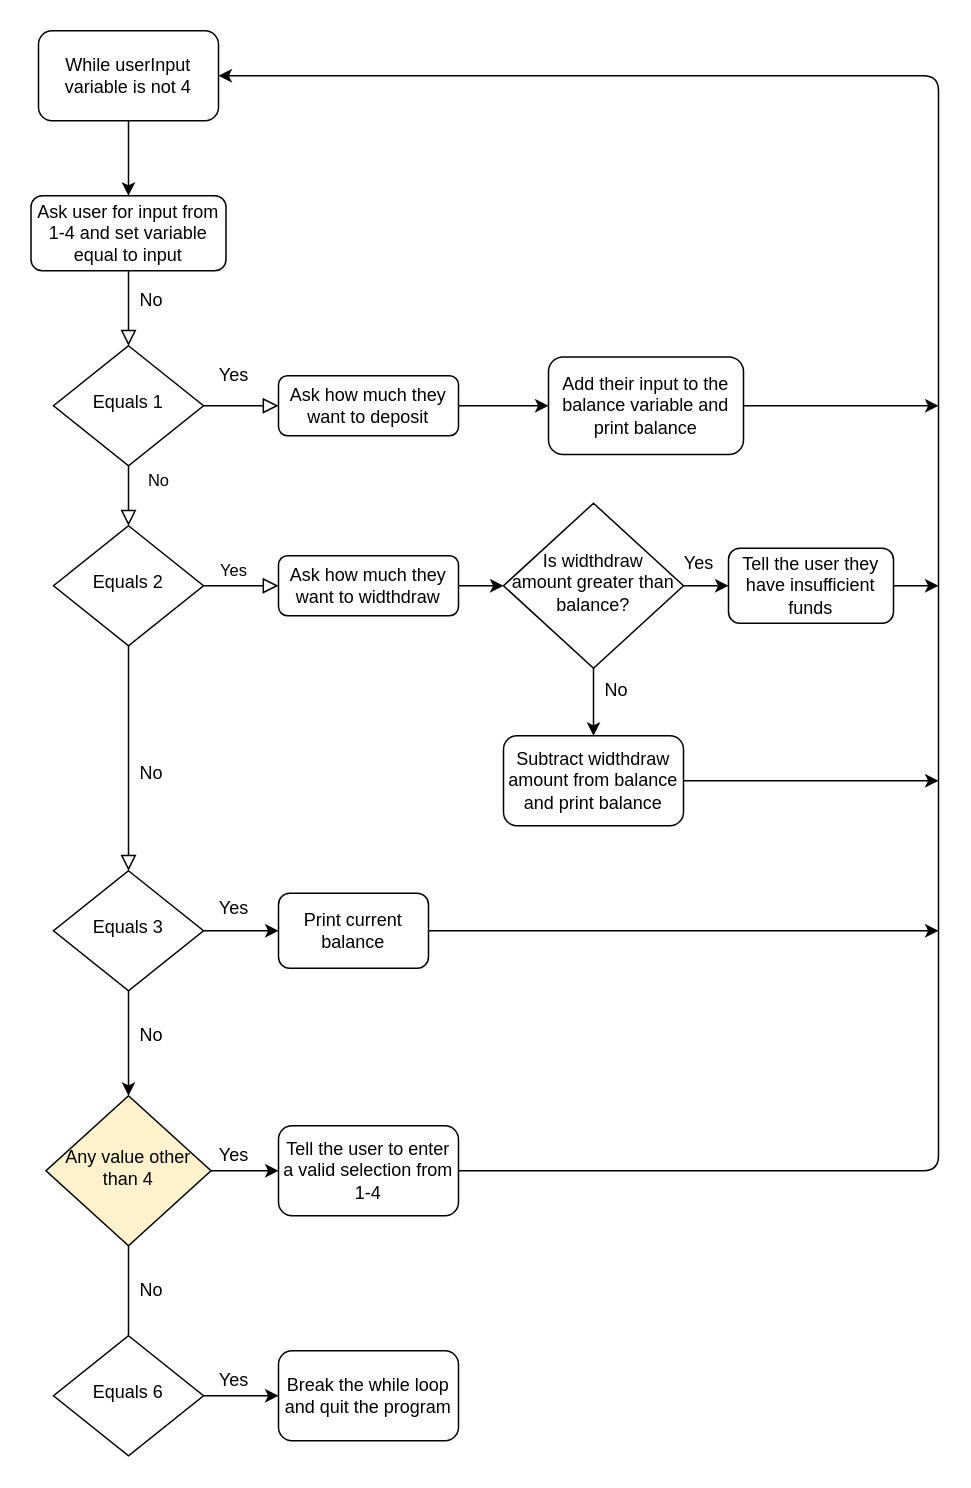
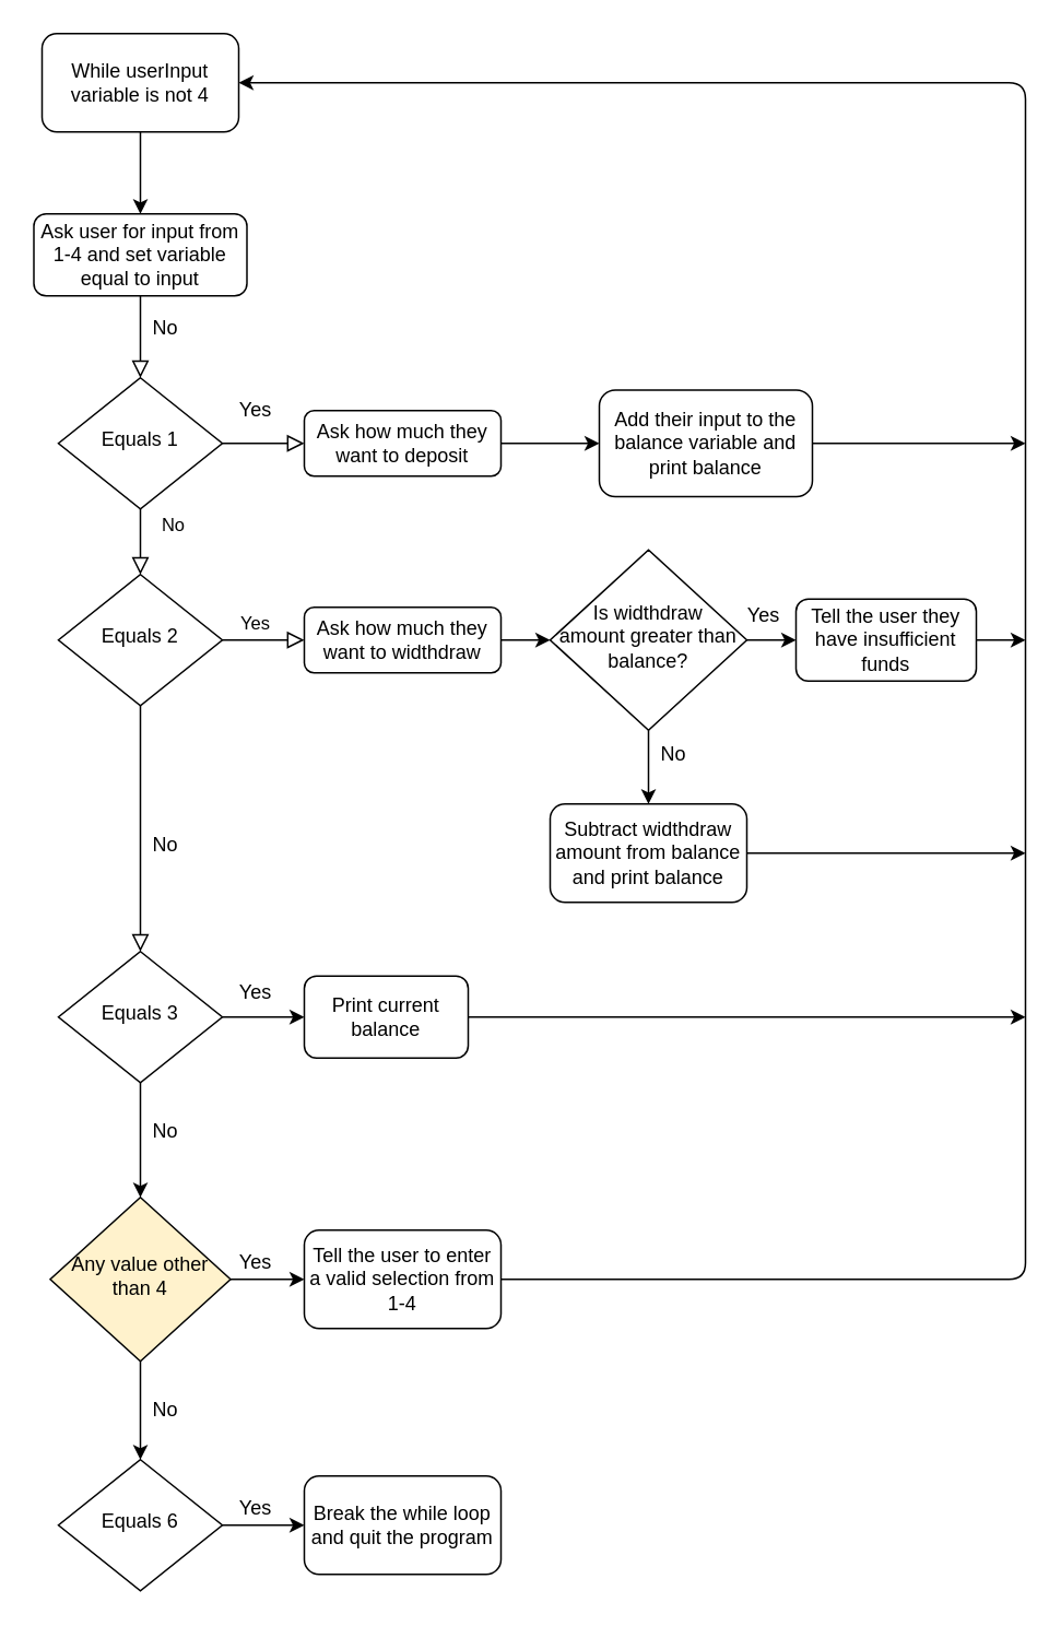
  <mxCell id="0" />
  <mxCell id="1" parent="0" />
  <mxCell id="2" value="" style="rounded=0;html=1;jettySize=auto;orthogonalLoop=1;fontSize=11;endArrow=block;endFill=0;endSize=8;strokeWidth=1;shadow=0;labelBackgroundColor=none;edgeStyle=orthogonalEdgeStyle;" parent="1" source="3" target="6" edge="1"><mxGeometry relative="1" as="geometry" /></mxCell>
  <mxCell id="3" value="Ask user for input from 1-4 and set variable equal to input" style="rounded=1;whiteSpace=wrap;html=1;fontSize=12;glass=0;strokeWidth=1;shadow=0;" parent="1" vertex="1"><mxGeometry x="20" y="130" width="130" height="50" as="geometry" /></mxCell>
  <mxCell id="4" value="Yes" style="rounded=0;html=1;jettySize=auto;orthogonalLoop=1;fontSize=11;endArrow=block;endFill=0;endSize=8;strokeWidth=1;shadow=0;labelBackgroundColor=none;edgeStyle=orthogonalEdgeStyle;" parent="1" source="6" target="9" edge="1"><mxGeometry x="1" y="76" relative="1" as="geometry"><mxPoint x="-6" y="30" as="offset" /></mxGeometry></mxCell>
  <mxCell id="5" value="" style="edgeStyle=orthogonalEdgeStyle;rounded=0;html=1;jettySize=auto;orthogonalLoop=1;fontSize=11;endArrow=block;endFill=0;endSize=8;strokeWidth=1;shadow=0;labelBackgroundColor=none;" parent="1" source="6" target="7" edge="1"><mxGeometry x="0.2" y="30" relative="1" as="geometry"><mxPoint as="offset" /></mxGeometry></mxCell>
  <mxCell id="6" value="Equals 1" style="rhombus;whiteSpace=wrap;html=1;shadow=0;fontFamily=Helvetica;fontSize=12;align=center;strokeWidth=1;spacing=6;spacingTop=-4;" parent="1" vertex="1"><mxGeometry x="35" y="230" width="100" height="80" as="geometry" /></mxCell>
  <mxCell id="7" value="Ask how much they want to deposit" style="rounded=1;whiteSpace=wrap;html=1;fontSize=12;glass=0;strokeWidth=1;shadow=0;" parent="1" vertex="1"><mxGeometry x="185" y="250" width="120" height="40" as="geometry" /></mxCell>
  <mxCell id="8" value="No" style="rounded=0;html=1;jettySize=auto;orthogonalLoop=1;fontSize=11;endArrow=block;endFill=0;endSize=8;strokeWidth=1;shadow=0;labelBackgroundColor=none;edgeStyle=orthogonalEdgeStyle;entryX=0.5;entryY=0;entryDx=0;entryDy=0;" parent="1" source="9" target="30" edge="1"><mxGeometry x="-1" y="112" relative="1" as="geometry"><mxPoint x="-92" y="-110" as="offset" /><mxPoint x="85" y="490" as="targetPoint" /></mxGeometry></mxCell>
  <mxCell id="9" value="Equals 2" style="rhombus;whiteSpace=wrap;html=1;shadow=0;fontFamily=Helvetica;fontSize=12;align=center;strokeWidth=1;spacing=6;spacingTop=-4;" parent="1" vertex="1"><mxGeometry x="35" y="350" width="100" height="80" as="geometry" /></mxCell>
  <mxCell id="10" value="Ask how much they want to widthdraw" style="rounded=1;whiteSpace=wrap;html=1;fontSize=12;glass=0;strokeWidth=1;shadow=0;" parent="1" vertex="1"><mxGeometry x="185" y="370" width="120" height="40" as="geometry" /></mxCell>
  <mxCell id="11" value="" style="endArrow=classic;html=1;exitX=1;exitY=0.5;exitDx=0;exitDy=0;entryX=0;entryY=0.5;entryDx=0;entryDy=0;" edge="1" parent="1" source="7" target="12"><mxGeometry width="50" height="50" relative="1" as="geometry"><mxPoint x="115" y="320" as="sourcePoint" /><mxPoint x="365" y="270" as="targetPoint" /></mxGeometry></mxCell>
  <mxCell id="12" value="Add their input to the balance variable and print balance" style="rounded=1;whiteSpace=wrap;html=1;" vertex="1" parent="1"><mxGeometry x="365" y="237.5" width="130" height="65" as="geometry" /></mxCell>
  <mxCell id="13" value="While userInput variable is not 4" style="rounded=1;whiteSpace=wrap;html=1;" vertex="1" parent="1"><mxGeometry x="25" y="20" width="120" height="60" as="geometry" /></mxCell>
  <mxCell id="14" value="" style="endArrow=classic;html=1;exitX=0.5;exitY=1;exitDx=0;exitDy=0;entryX=0.5;entryY=0;entryDx=0;entryDy=0;" edge="1" parent="1" source="13" target="3"><mxGeometry width="50" height="50" relative="1" as="geometry"><mxPoint x="105" y="90" as="sourcePoint" /><mxPoint x="155" y="40" as="targetPoint" /></mxGeometry></mxCell>
  <mxCell id="15" value="" style="endArrow=classic;html=1;exitX=1;exitY=0.5;exitDx=0;exitDy=0;" edge="1" parent="1" source="12"><mxGeometry width="50" height="50" relative="1" as="geometry"><mxPoint x="415" y="190" as="sourcePoint" /><mxPoint x="625" y="270" as="targetPoint" /></mxGeometry></mxCell>
  <mxCell id="16" value="" style="endArrow=classic;html=1;entryX=1;entryY=0.5;entryDx=0;entryDy=0;exitX=1;exitY=0.5;exitDx=0;exitDy=0;" edge="1" parent="1" source="39" target="13"><mxGeometry width="50" height="50" relative="1" as="geometry"><mxPoint x="625" y="670" as="sourcePoint" /><mxPoint x="195" y="200" as="targetPoint" /><Array as="points"><mxPoint x="625" y="780" /><mxPoint x="625" y="50" /></Array></mxGeometry></mxCell>
  <mxCell id="17" value="No" style="text;html=1;align=center;verticalAlign=middle;resizable=0;points=[];autosize=1;" vertex="1" parent="1"><mxGeometry x="85" y="190" width="30" height="20" as="geometry" /></mxCell>
  <mxCell id="18" value="Yes" style="text;html=1;align=center;verticalAlign=middle;resizable=0;points=[];autosize=1;" vertex="1" parent="1"><mxGeometry x="135" y="240" width="40" height="20" as="geometry" /></mxCell>
  <mxCell id="19" value="" style="edgeStyle=orthogonalEdgeStyle;rounded=0;html=1;jettySize=auto;orthogonalLoop=1;fontSize=11;endArrow=block;endFill=0;endSize=8;strokeWidth=1;shadow=0;labelBackgroundColor=none;exitX=1;exitY=0.5;exitDx=0;exitDy=0;" edge="1" parent="1" source="9"><mxGeometry x="0.2" y="30" relative="1" as="geometry"><mxPoint as="offset" /><mxPoint x="145" y="280" as="sourcePoint" /><mxPoint x="185" y="390" as="targetPoint" /></mxGeometry></mxCell>
  <mxCell id="20" value="Is widthdraw amount greater than balance?" style="rhombus;whiteSpace=wrap;html=1;shadow=0;fontFamily=Helvetica;fontSize=12;align=center;strokeWidth=1;spacing=6;spacingTop=-4;" vertex="1" parent="1"><mxGeometry x="335" y="335" width="120" height="110" as="geometry" /></mxCell>
  <mxCell id="21" value="" style="endArrow=classic;html=1;exitX=1;exitY=0.5;exitDx=0;exitDy=0;entryX=0;entryY=0.5;entryDx=0;entryDy=0;" edge="1" parent="1" source="10" target="20"><mxGeometry width="50" height="50" relative="1" as="geometry"><mxPoint x="145" y="410" as="sourcePoint" /><mxPoint x="195" y="360" as="targetPoint" /></mxGeometry></mxCell>
  <mxCell id="22" value="Tell the user they have insufficient funds" style="rounded=1;whiteSpace=wrap;html=1;" vertex="1" parent="1"><mxGeometry x="485" y="365" width="110" height="50" as="geometry" /></mxCell>
  <mxCell id="23" value="" style="endArrow=classic;html=1;exitX=1;exitY=0.5;exitDx=0;exitDy=0;entryX=0;entryY=0.5;entryDx=0;entryDy=0;" edge="1" parent="1" source="20" target="22"><mxGeometry width="50" height="50" relative="1" as="geometry"><mxPoint x="375" y="320" as="sourcePoint" /><mxPoint x="425" y="270" as="targetPoint" /></mxGeometry></mxCell>
  <mxCell id="24" value="Yes" style="text;html=1;align=center;verticalAlign=middle;resizable=0;points=[];autosize=1;" vertex="1" parent="1"><mxGeometry x="445" y="365" width="40" height="20" as="geometry" /></mxCell>
  <mxCell id="25" value="" style="endArrow=classic;html=1;exitX=0.5;exitY=1;exitDx=0;exitDy=0;" edge="1" parent="1" source="20"><mxGeometry width="50" height="50" relative="1" as="geometry"><mxPoint x="375" y="390" as="sourcePoint" /><mxPoint x="395" y="490" as="targetPoint" /></mxGeometry></mxCell>
  <mxCell id="26" value="" style="endArrow=classic;html=1;exitX=1;exitY=0.5;exitDx=0;exitDy=0;" edge="1" parent="1" source="22"><mxGeometry width="50" height="50" relative="1" as="geometry"><mxPoint x="375" y="390" as="sourcePoint" /><mxPoint x="625" y="390" as="targetPoint" /></mxGeometry></mxCell>
  <mxCell id="27" value="Subtract widthdraw amount from balance and print balance" style="rounded=1;whiteSpace=wrap;html=1;" vertex="1" parent="1"><mxGeometry x="335" y="490" width="120" height="60" as="geometry" /></mxCell>
  <mxCell id="28" value="No" style="text;html=1;align=center;verticalAlign=middle;resizable=0;points=[];autosize=1;" vertex="1" parent="1"><mxGeometry x="395" y="450" width="30" height="20" as="geometry" /></mxCell>
  <mxCell id="29" value="" style="endArrow=classic;html=1;exitX=1;exitY=0.5;exitDx=0;exitDy=0;" edge="1" parent="1" source="27"><mxGeometry width="50" height="50" relative="1" as="geometry"><mxPoint x="375" y="450" as="sourcePoint" /><mxPoint x="625" y="520" as="targetPoint" /></mxGeometry></mxCell>
  <mxCell id="30" value="Equals 3" style="rhombus;whiteSpace=wrap;html=1;shadow=0;fontFamily=Helvetica;fontSize=12;align=center;strokeWidth=1;spacing=6;spacingTop=-4;" vertex="1" parent="1"><mxGeometry x="35" y="580" width="100" height="80" as="geometry" /></mxCell>
  <mxCell id="31" value="No" style="text;html=1;align=center;verticalAlign=middle;resizable=0;points=[];autosize=1;" vertex="1" parent="1"><mxGeometry x="85" y="505" width="30" height="20" as="geometry" /></mxCell>
  <mxCell id="32" value="Print current balance" style="rounded=1;whiteSpace=wrap;html=1;" vertex="1" parent="1"><mxGeometry x="185" y="595" width="100" height="50" as="geometry" /></mxCell>
  <mxCell id="33" value="" style="endArrow=classic;html=1;exitX=1;exitY=0.5;exitDx=0;exitDy=0;entryX=0;entryY=0.5;entryDx=0;entryDy=0;" edge="1" parent="1" source="30" target="32"><mxGeometry width="50" height="50" relative="1" as="geometry"><mxPoint x="375" y="650" as="sourcePoint" /><mxPoint x="425" y="600" as="targetPoint" /></mxGeometry></mxCell>
  <mxCell id="34" value="Yes" style="text;html=1;align=center;verticalAlign=middle;resizable=0;points=[];autosize=1;" vertex="1" parent="1"><mxGeometry x="135" y="595" width="40" height="20" as="geometry" /></mxCell>
  <mxCell id="35" value="" style="endArrow=classic;html=1;exitX=1;exitY=0.5;exitDx=0;exitDy=0;" edge="1" parent="1" source="32"><mxGeometry width="50" height="50" relative="1" as="geometry"><mxPoint x="375" y="580" as="sourcePoint" /><mxPoint x="625" y="620" as="targetPoint" /></mxGeometry></mxCell>
  <mxCell id="36" value="Any value other than 4" style="rhombus;whiteSpace=wrap;html=1;shadow=0;fontFamily=Helvetica;fontSize=12;align=center;strokeWidth=1;spacing=6;spacingTop=-4;fillColor=#fff2cc;" vertex="1" parent="1"><mxGeometry x="30" y="730" width="110" height="100" as="geometry" /></mxCell>
  <mxCell id="37" value="" style="endArrow=classic;html=1;exitX=0.5;exitY=1;exitDx=0;exitDy=0;entryX=0.5;entryY=0;entryDx=0;entryDy=0;" edge="1" parent="1" source="30" target="36"><mxGeometry width="50" height="50" relative="1" as="geometry"><mxPoint x="375" y="720" as="sourcePoint" /><mxPoint x="425" y="670" as="targetPoint" /></mxGeometry></mxCell>
  <mxCell id="38" value="No" style="text;html=1;align=center;verticalAlign=middle;resizable=0;points=[];autosize=1;" vertex="1" parent="1"><mxGeometry x="85" y="680" width="30" height="20" as="geometry" /></mxCell>
  <mxCell id="39" value="Tell the user to enter a valid selection from 1-4" style="rounded=1;whiteSpace=wrap;html=1;" vertex="1" parent="1"><mxGeometry x="185" y="750" width="120" height="60" as="geometry" /></mxCell>
  <mxCell id="40" value="" style="endArrow=classic;html=1;exitX=1;exitY=0.5;exitDx=0;exitDy=0;entryX=0;entryY=0.5;entryDx=0;entryDy=0;" edge="1" parent="1" source="36" target="39"><mxGeometry width="50" height="50" relative="1" as="geometry"><mxPoint x="375" y="700" as="sourcePoint" /><mxPoint x="425" y="650" as="targetPoint" /></mxGeometry></mxCell>
  <mxCell id="41" value="Yes" style="text;html=1;align=center;verticalAlign=middle;resizable=0;points=[];autosize=1;" vertex="1" parent="1"><mxGeometry x="135" y="760" width="40" height="20" as="geometry" /></mxCell>
  <mxCell id="42" value="Equals 6" style="rhombus;whiteSpace=wrap;html=1;shadow=0;fontFamily=Helvetica;fontSize=12;align=center;strokeWidth=1;spacing=6;spacingTop=-4;" vertex="1" parent="1"><mxGeometry x="35" y="890" width="100" height="80" as="geometry" /></mxCell>
- <mxCell id="43" value="" style="endArrow=none;html=1;exitX=0.5;exitY=1;exitDx=0;exitDy=0;entryX=0.5;entryY=0;entryDx=0;entryDy=0;" edge="1" parent="1" source="36" target="42"><mxGeometry width="50" height="50" relative="1" as="geometry"><mxPoint x="375" y="840" as="sourcePoint" /><mxPoint x="425" y="790" as="targetPoint" /></mxGeometry></mxCell>
+ <mxCell id="43" value="" style="endArrow=classic;html=1;exitX=0.5;exitY=1;exitDx=0;exitDy=0;entryX=0.5;entryY=0;entryDx=0;entryDy=0;" edge="1" parent="1" source="36" target="42"><mxGeometry width="50" height="50" relative="1" as="geometry"><mxPoint x="375" y="840" as="sourcePoint" /><mxPoint x="425" y="790" as="targetPoint" /></mxGeometry></mxCell>
  <mxCell id="44" value="No" style="text;html=1;align=center;verticalAlign=middle;resizable=0;points=[];autosize=1;" vertex="1" parent="1"><mxGeometry x="85" y="850" width="30" height="20" as="geometry" /></mxCell>
  <mxCell id="45" value="Break the while loop and quit the program" style="rounded=1;whiteSpace=wrap;html=1;" vertex="1" parent="1"><mxGeometry x="185" y="900" width="120" height="60" as="geometry" /></mxCell>
  <mxCell id="46" value="" style="endArrow=classic;html=1;exitX=1;exitY=0.5;exitDx=0;exitDy=0;entryX=0;entryY=0.5;entryDx=0;entryDy=0;" edge="1" parent="1" source="42" target="45"><mxGeometry width="50" height="50" relative="1" as="geometry"><mxPoint x="375" y="830" as="sourcePoint" /><mxPoint x="425" y="780" as="targetPoint" /></mxGeometry></mxCell>
  <mxCell id="47" value="Yes" style="text;html=1;align=center;verticalAlign=middle;resizable=0;points=[];autosize=1;" vertex="1" parent="1"><mxGeometry x="135" y="910" width="40" height="20" as="geometry" /></mxCell>
